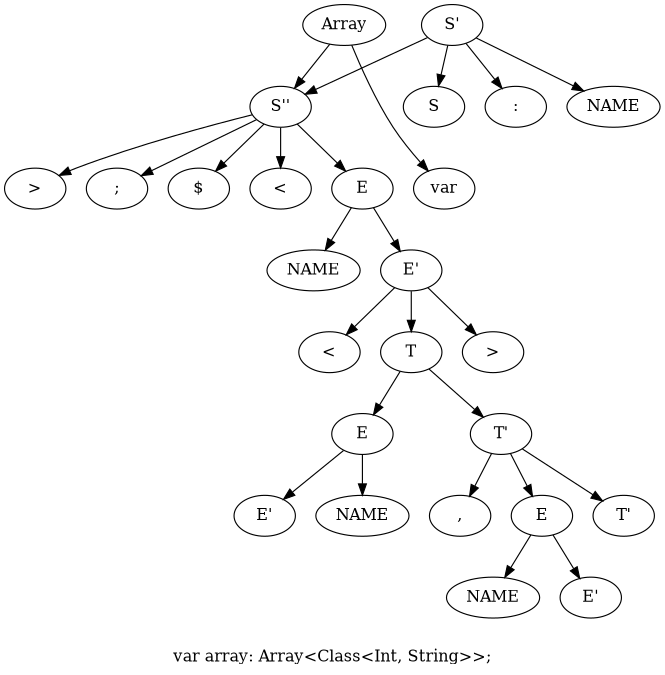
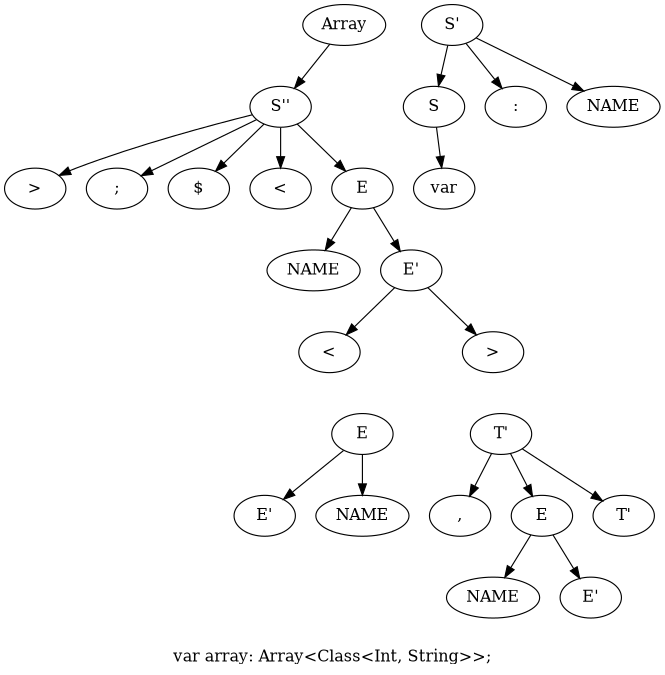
  digraph {
    label="var array: Array<Class<Int, String>>;"
    n1 [label=S]
    n2 [label=var]
    n3 [label="S'"]
    n4 [label=NAME]
    n5 [label=":"]
    n6 [label="S''"]
    n7 [label="<"]
    n8 [label=E]
    n9 [label=">"]
    n10 [label=";"]
    n11 [label="$"]
    n12 [label=Array]
    n13 [label=NAME]
    n14 [label="E'"]
    n15 [label="<"]
-   n16 [label=T]
    n17 [label=">"]
    n18 [label=E]
    n19 [label="T'"]
    n20 [label=NAME]
    n21 [label="E'"]
    n22 [label=","]
    n23 [label=E]
    n24 [label="T'"]
    n25 [label=NAME]
    n26 [label="E'"]
-   n12 -> n2
+   n1 -> n2
    n3 -> n1
    n3 -> n4
    n3 -> n5
-   n3 -> n6
    n6 -> n7
    n6 -> n8
    n6 -> n9
    n6 -> n10
    n6 -> n11
    n8 -> n13
    n8 -> n14
    n12 -> n6
    n14 -> n15
-   n14 -> n16
    n14 -> n17
-   n16 -> n18
-   n16 -> n19
    n18 -> n20
    n18 -> n21
    n19 -> n22
    n19 -> n23
    n19 -> n24
    n23 -> n25
    n23 -> n26
  }
